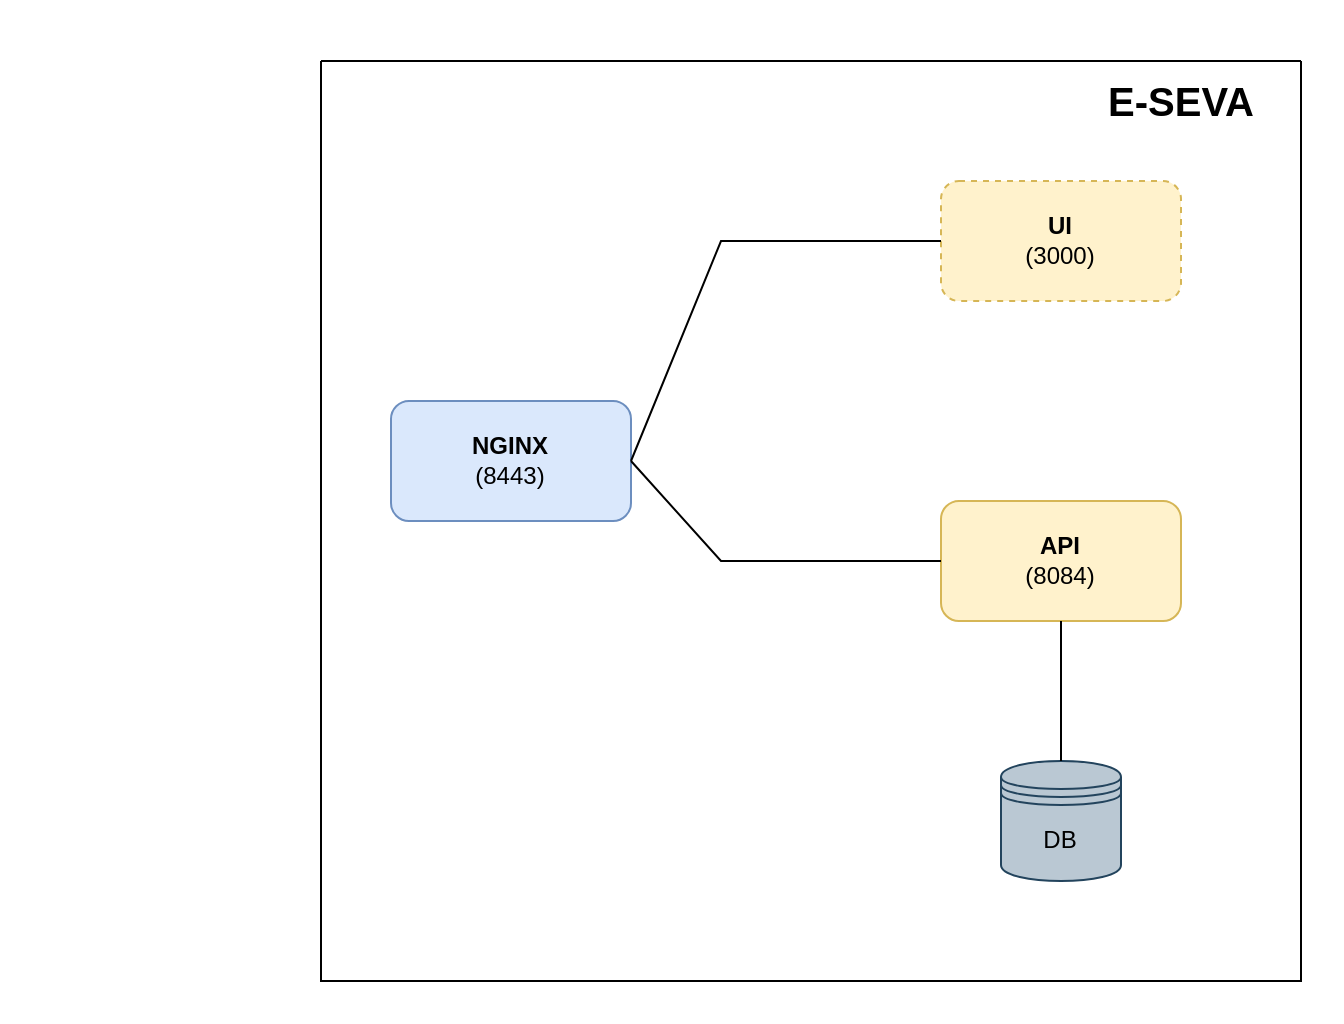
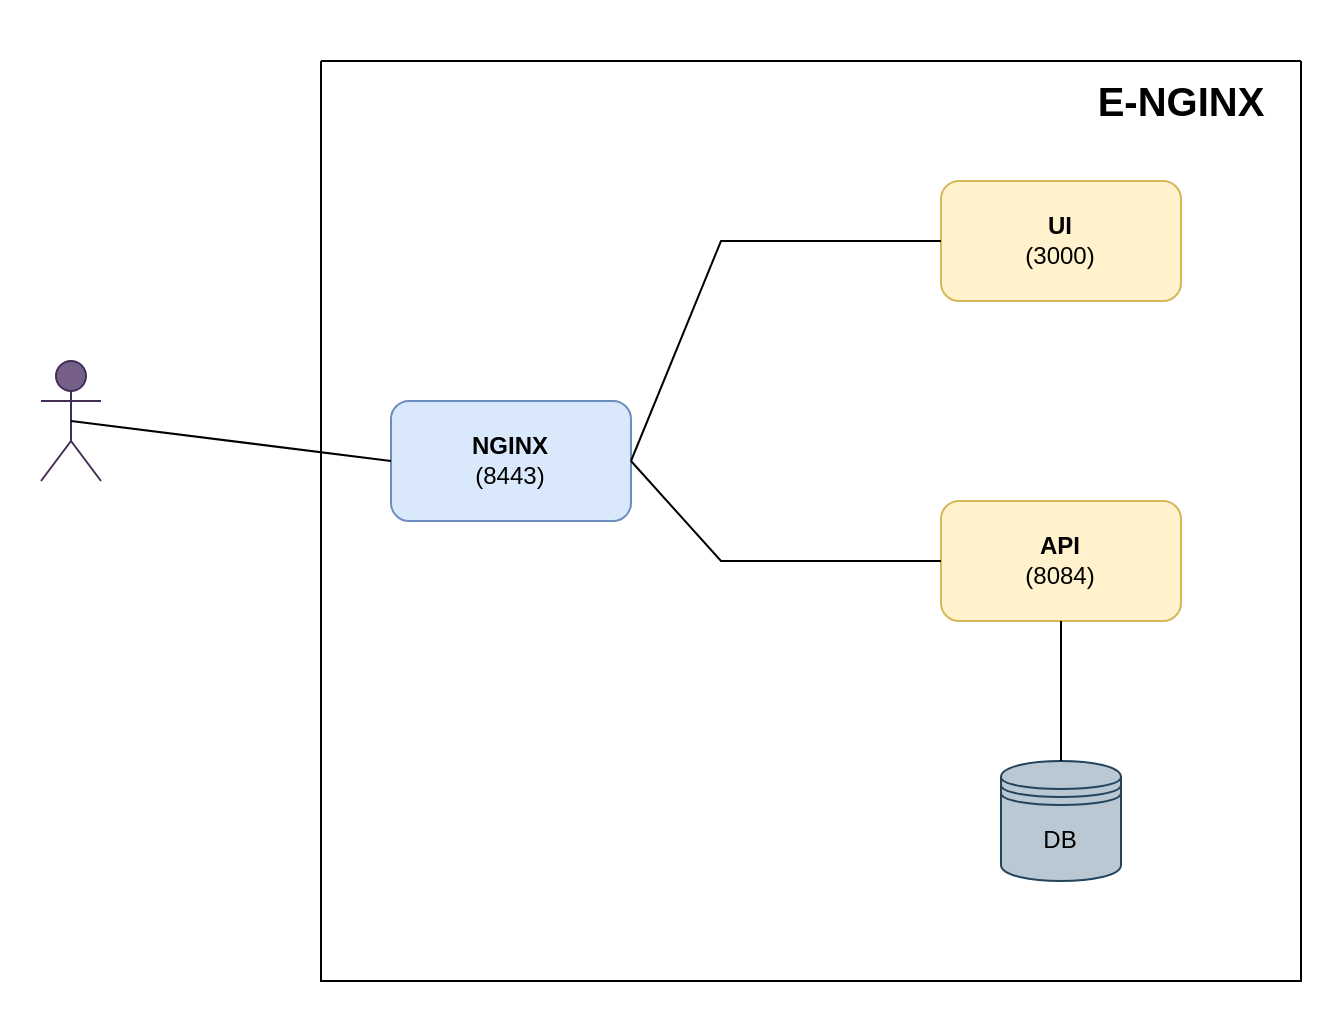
  <mxCell id="0" />
  <mxCell id="1" parent="0" />
+ <mxCell id="2" value="Actor" style="shape=umlActor;verticalLabelPosition=bottom;verticalAlign=top;html=1;outlineConnect=0;fillColor=#76608a;fontColor=#ffffff;strokeColor=#432D57;" parent="1" vertex="1"><mxGeometry x="20" y="180" width="30" height="60" as="geometry" /></mxCell>
  <mxCell id="3" value="&lt;b&gt;NGINX&lt;/b&gt;&lt;br&gt;(8443)" style="rounded=1;whiteSpace=wrap;html=1;fillColor=#dae8fc;strokeColor=#6c8ebf;" parent="1" vertex="1"><mxGeometry x="195" y="200" width="120" height="60" as="geometry" /></mxCell>
- <mxCell id="4" value="&lt;b&gt;UI&lt;/b&gt;&lt;br&gt;(3000)" style="rounded=1;whiteSpace=wrap;html=1;fillColor=#fff2cc;strokeColor=#d6b656;dashed=1;" parent="1" vertex="1"><mxGeometry x="470" y="90" width="120" height="60" as="geometry" /></mxCell>
+ <mxCell id="4" value="&lt;b&gt;UI&lt;/b&gt;&lt;br&gt;(3000)" style="rounded=1;whiteSpace=wrap;html=1;fillColor=#fff2cc;strokeColor=#d6b656;" parent="1" vertex="1"><mxGeometry x="470" y="90" width="120" height="60" as="geometry" /></mxCell>
  <mxCell id="5" value="&lt;b&gt;API&lt;/b&gt;&lt;br&gt;(8084)" style="rounded=1;whiteSpace=wrap;html=1;fillColor=#fff2cc;strokeColor=#d6b656;" parent="1" vertex="1"><mxGeometry x="470" y="250" width="120" height="60" as="geometry" /></mxCell>
  <mxCell id="6" value="DB&lt;br&gt;" style="shape=datastore;whiteSpace=wrap;html=1;fillColor=#bac8d3;strokeColor=#23445d;" parent="1" vertex="1"><mxGeometry x="500" y="380" width="60" height="60" as="geometry" /></mxCell>
+ <mxCell id="7" value="" style="endArrow=none;html=1;rounded=0;exitX=0.5;exitY=0.5;exitDx=0;exitDy=0;exitPerimeter=0;entryX=0;entryY=0.5;entryDx=0;entryDy=0;" parent="1" source="2" target="3" edge="1"><mxGeometry width="50" height="50" relative="1" as="geometry"><mxPoint x="290" y="300" as="sourcePoint" /><mxPoint x="340" y="250" as="targetPoint" /></mxGeometry></mxCell>
  <mxCell id="8" value="" style="endArrow=none;html=1;rounded=0;entryX=0;entryY=0.5;entryDx=0;entryDy=0;exitX=1;exitY=0.5;exitDx=0;exitDy=0;" parent="1" source="3" target="4" edge="1"><mxGeometry width="50" height="50" relative="1" as="geometry"><mxPoint x="290" y="300" as="sourcePoint" /><mxPoint x="340" y="250" as="targetPoint" /><Array as="points"><mxPoint x="360" y="120" /></Array></mxGeometry></mxCell>
  <mxCell id="9" value="" style="endArrow=none;html=1;rounded=0;exitX=1;exitY=0.5;exitDx=0;exitDy=0;entryX=0;entryY=0.5;entryDx=0;entryDy=0;" parent="1" source="3" target="5" edge="1"><mxGeometry width="50" height="50" relative="1" as="geometry"><mxPoint x="290" y="300" as="sourcePoint" /><mxPoint x="340" y="250" as="targetPoint" /><Array as="points"><mxPoint x="360" y="280" /></Array></mxGeometry></mxCell>
  <mxCell id="10" value="" style="endArrow=none;html=1;rounded=0;exitX=0.5;exitY=1;exitDx=0;exitDy=0;entryX=0.5;entryY=0;entryDx=0;entryDy=0;" parent="1" source="5" target="6" edge="1"><mxGeometry width="50" height="50" relative="1" as="geometry"><mxPoint x="290" y="300" as="sourcePoint" /><mxPoint x="340" y="250" as="targetPoint" /></mxGeometry></mxCell>
  <mxCell id="11" value="" style="swimlane;startSize=0;labelBackgroundColor=none;" parent="1" vertex="1"><mxGeometry x="160" y="30" width="490" height="460" as="geometry" /></mxCell>
- <mxCell id="12" value="&lt;p style=&quot;line-height: 0.9;&quot;&gt;&lt;font style=&quot;font-size: 20px;&quot;&gt;&lt;b&gt;E-SEVA&lt;/b&gt;&lt;/font&gt;&lt;/p&gt;" style="text;html=1;align=center;verticalAlign=middle;resizable=0;points=[];autosize=1;strokeColor=none;fillColor=none;" parent="1" vertex="1"><mxGeometry x="540" y="20" width="100" height="60" as="geometry" /></mxCell>
+ <mxCell id="12" value="&lt;p style=&quot;line-height: 0.9;&quot;&gt;&lt;font style=&quot;font-size: 20px;&quot;&gt;&lt;b&gt;E-NGINX&lt;/b&gt;&lt;/font&gt;&lt;/p&gt;" style="text;html=1;align=center;verticalAlign=middle;resizable=0;points=[];autosize=1;strokeColor=none;fillColor=none;" parent="1" vertex="1"><mxGeometry x="540" y="20" width="100" height="60" as="geometry" /></mxCell>
